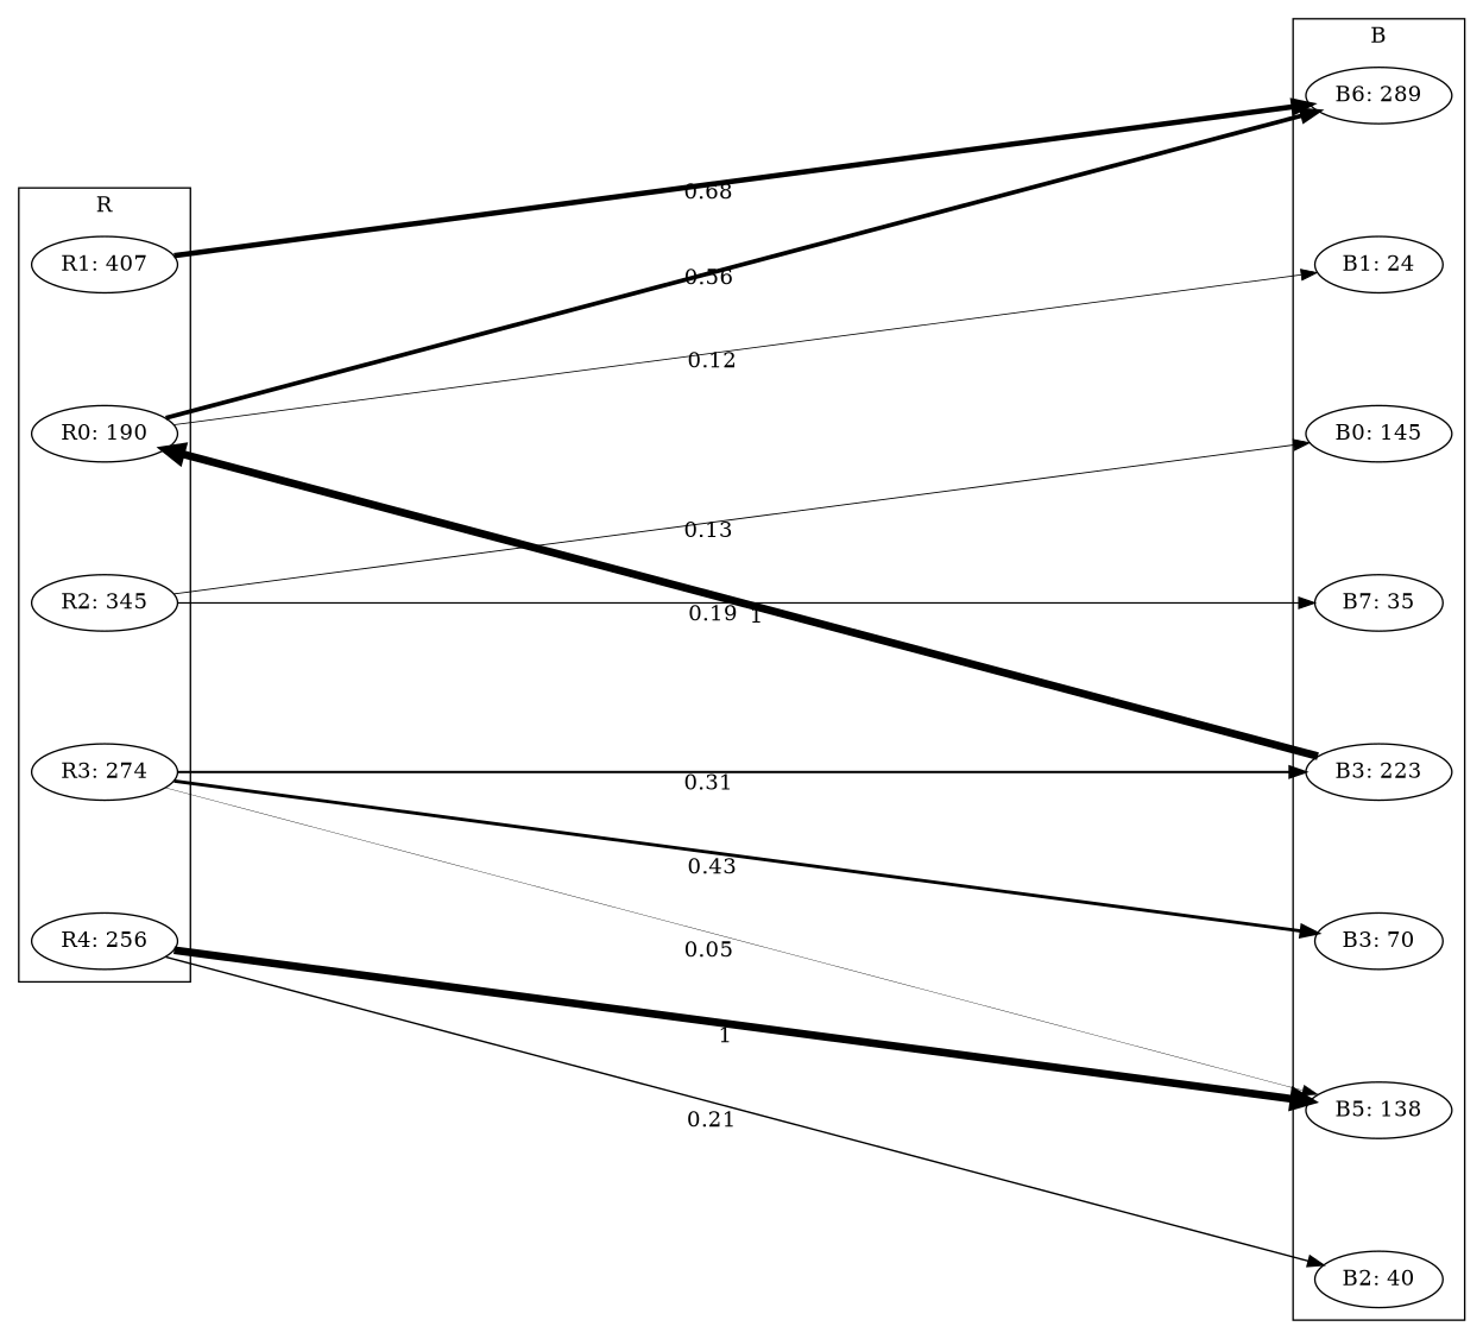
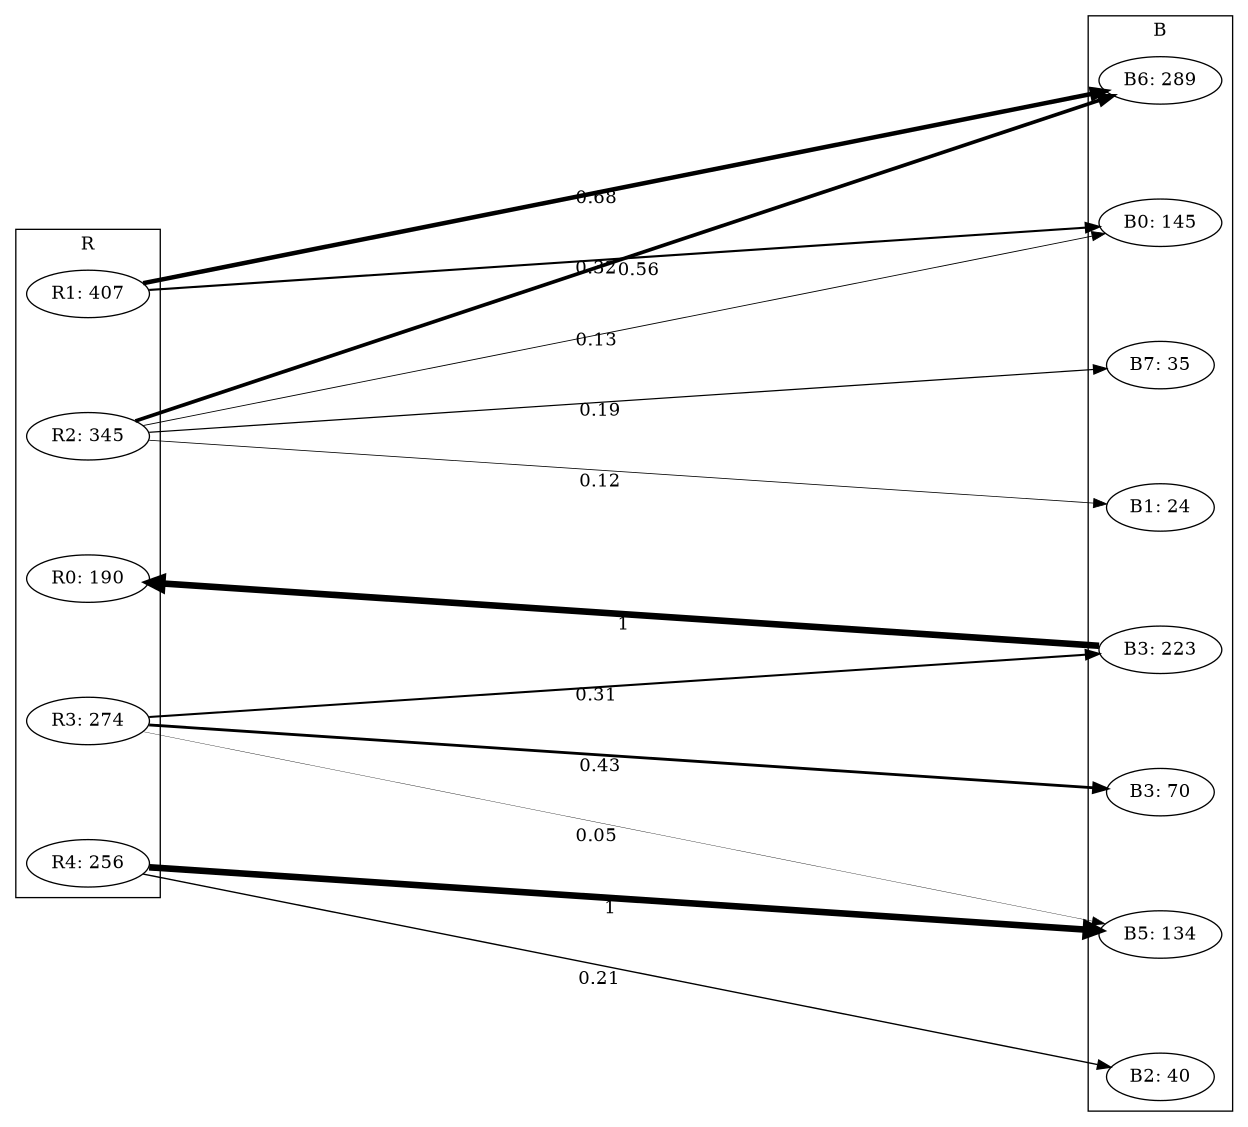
  digraph {
    nodesep=1
    rankdir=LR
    ranksep=10
    splines=line
    edge [labeldistance=7 penwidth=5 xlabel=1]
    n1 [label="R0: 190"]
    n2 [label="R1: 407"]
    n3 [label="R2: 345"]
    n4 [label="R3: 274"]
    n5 [label="R4: 256"]
    n6 [label="B0: 145"]
    n7 [label="B1: 24"]
    n8 [label="B2: 40"]
    n9 [label="B3: 223"]
    n10 [label="B3: 70"]
-   n11 [label="B5: 138"]
+   n11 [label="B5: 134"]
    n12 [label="B6: 289"]
    n13 [label="B7: 35"]
    subgraph cluster_1 {
      label=R
      n1
      n2
      n3
      n4
      n5
    }
    subgraph cluster_2 {
      label=B
      n6
      n7
      n8
      n9
      n10
      n11
      n12
      n13
    }
+   n2 -> n6 [penwidth=1.59 xlabel=0.32]
    n2 -> n12 [penwidth=3.41 xlabel=0.68]
    n3 -> n6 [penwidth=0.67 xlabel=0.13]
-   n1 -> n7 [penwidth=0.6 xlabel=0.12]
-   n1 -> n12 [penwidth=2.8 xlabel=0.56]
+   n3 -> n7 [penwidth=0.6 xlabel=0.12]
+   n3 -> n12 [penwidth=2.8 xlabel=0.56]
    n3 -> n13 [penwidth=0.93 xlabel=0.19]
    n4 -> n9 [penwidth=1.54 xlabel=0.31]
    n4 -> n10 [penwidth=2.14 xlabel=0.43]
    n4 -> n11 [penwidth=0.27 xlabel=0.05]
    n5 -> n8 [penwidth=1.05 xlabel=0.21]
    n5 -> n11
    n9 -> n1
  }
